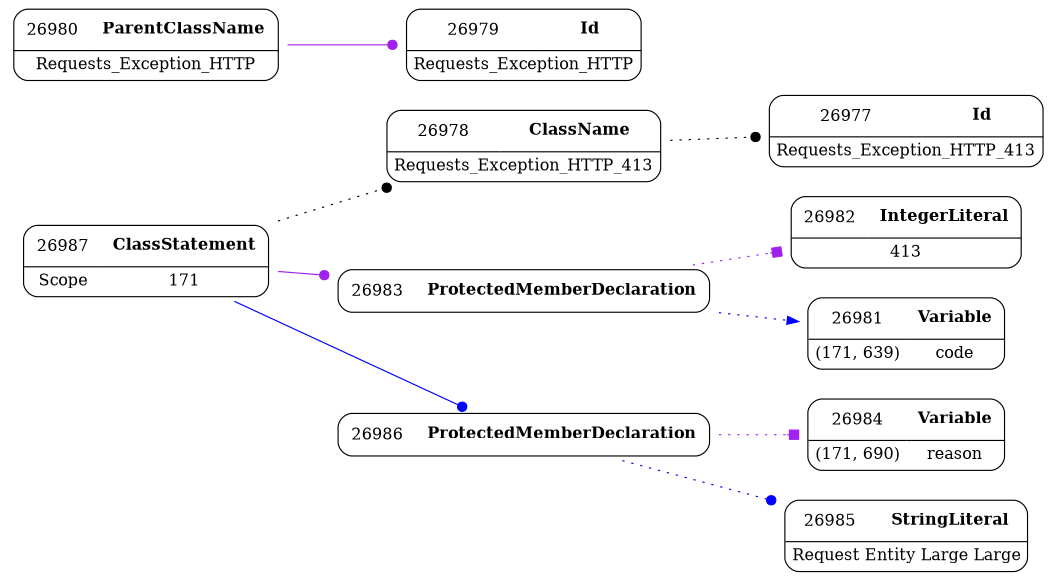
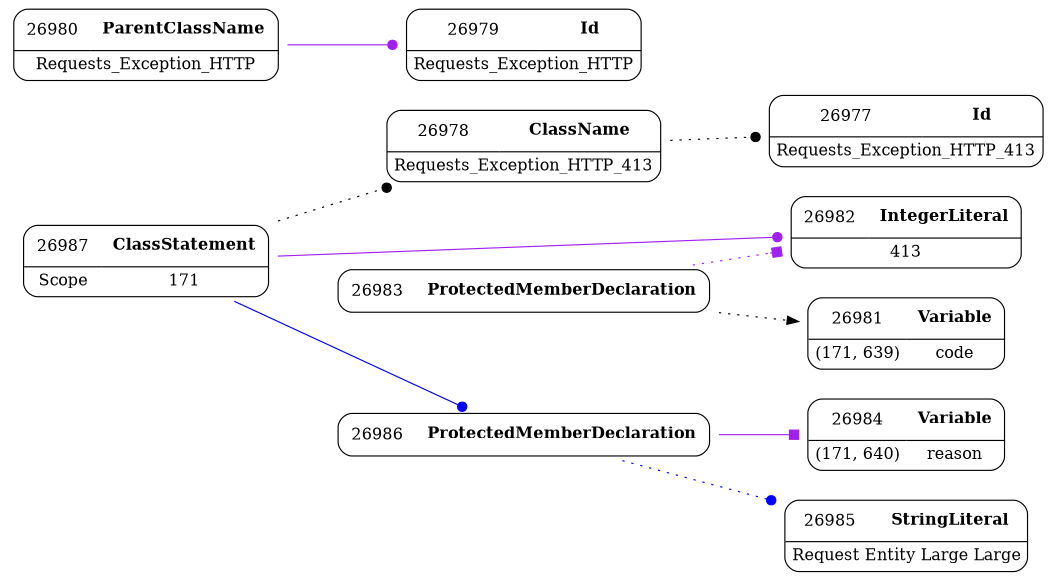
  digraph {
    rankdir=LR
    node [shape=none]
    edge [arrowhead=dot color=purple style=dotted weight=2]
    n1 [label=<<TABLE border='1' cellspacing='0' cellpadding='10' style='rounded' ><TR><TD border='0'>26977</TD><TD border='0'><B>Id</B></TD></TR><HR/><TR><TD border='0' cellpadding='5' colspan='2'>Requests_Exception_HTTP_413</TD></TR></TABLE>>]
    n2 [label=<<TABLE border='1' cellspacing='0' cellpadding='10' style='rounded' ><TR><TD border='0'>26978</TD><TD border='0'><B>ClassName</B></TD></TR><HR/><TR><TD border='0' cellpadding='5' colspan='2'>Requests_Exception_HTTP_413</TD></TR></TABLE>>]
    n3 [label=<<TABLE border='1' cellspacing='0' cellpadding='10' style='rounded' ><TR><TD border='0'>26979</TD><TD border='0'><B>Id</B></TD></TR><HR/><TR><TD border='0' cellpadding='5' colspan='2'>Requests_Exception_HTTP</TD></TR></TABLE>>]
    n4 [label=<<TABLE border='1' cellspacing='0' cellpadding='10' style='rounded' ><TR><TD border='0'>26980</TD><TD border='0'><B>ParentClassName</B></TD></TR><HR/><TR><TD border='0' cellpadding='5' colspan='2'>Requests_Exception_HTTP</TD></TR></TABLE>>]
    n5 [label=<<TABLE border='1' cellspacing='0' cellpadding='10' style='rounded' ><TR><TD border='0'>26981</TD><TD border='0'><B>Variable</B></TD></TR><HR/><TR><TD border='0' cellpadding='5'>(171, 639)</TD><TD border='0' cellpadding='5'>code</TD></TR></TABLE>>]
    n6 [label=<<TABLE border='1' cellspacing='0' cellpadding='10' style='rounded' ><TR><TD border='0'>26982</TD><TD border='0'><B>IntegerLiteral</B></TD></TR><HR/><TR><TD border='0' cellpadding='5' colspan='2'>413</TD></TR></TABLE>>]
    n7 [label=<<TABLE border='1' cellspacing='0' cellpadding='10' style='rounded' ><TR><TD border='0'>26983</TD><TD border='0'><B>ProtectedMemberDeclaration</B></TD></TR></TABLE>>]
-   n8 [label=<<TABLE border='1' cellspacing='0' cellpadding='10' style='rounded' ><TR><TD border='0'>26984</TD><TD border='0'><B>Variable</B></TD></TR><HR/><TR><TD border='0' cellpadding='5'>(171, 690)</TD><TD border='0' cellpadding='5'>reason</TD></TR></TABLE>>]
+   n8 [label=<<TABLE border='1' cellspacing='0' cellpadding='10' style='rounded' ><TR><TD border='0'>26984</TD><TD border='0'><B>Variable</B></TD></TR><HR/><TR><TD border='0' cellpadding='5'>(171, 640)</TD><TD border='0' cellpadding='5'>reason</TD></TR></TABLE>>]
    n9 [label=<<TABLE border='1' cellspacing='0' cellpadding='10' style='rounded' ><TR><TD border='0'>26985</TD><TD border='0'><B>StringLiteral</B></TD></TR><HR/><TR><TD border='0' cellpadding='5' colspan='2'>Request Entity Large Large</TD></TR></TABLE>>]
    n10 [label=<<TABLE border='1' cellspacing='0' cellpadding='10' style='rounded' ><TR><TD border='0'>26986</TD><TD border='0'><B>ProtectedMemberDeclaration</B></TD></TR></TABLE>>]
    n11 [label=<<TABLE border='1' cellspacing='0' cellpadding='10' style='rounded' ><TR><TD border='0'>26987</TD><TD border='0'><B>ClassStatement</B></TD></TR><HR/><TR><TD border='0' cellpadding='5'>Scope</TD><TD border='0' cellpadding='5'>171</TD></TR></TABLE>>]
    n2 -> n1 [color=black]
    n4 -> n3 [style=solid]
-   n7 -> n5 [arrowhead=normal color=blue]
+   n7 -> n5 [arrowhead=normal color=black]
    n7 -> n6 [arrowhead=box]
-   n10 -> n8 [arrowhead=box]
+   n10 -> n8 [arrowhead=box style=solid]
    n10 -> n9 [color=blue]
    n11 -> n2 [color=black]
-   n11 -> n7 [style=solid]
+   n11 -> n6 [style=solid]
    n11 -> n10 [color=blue style=solid]
  }
